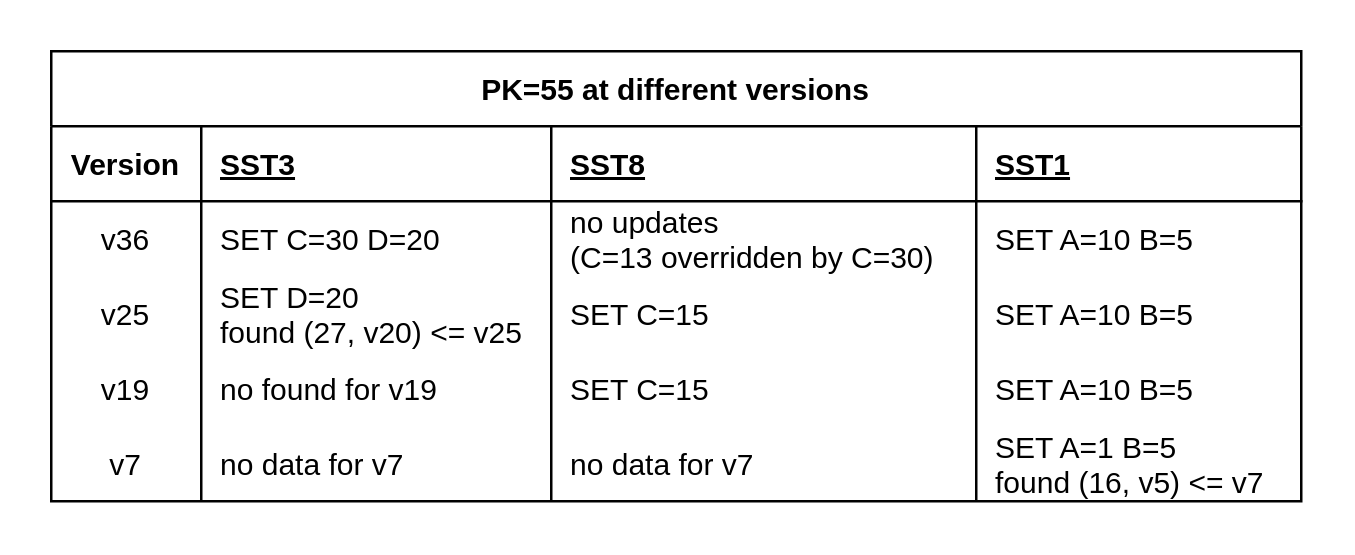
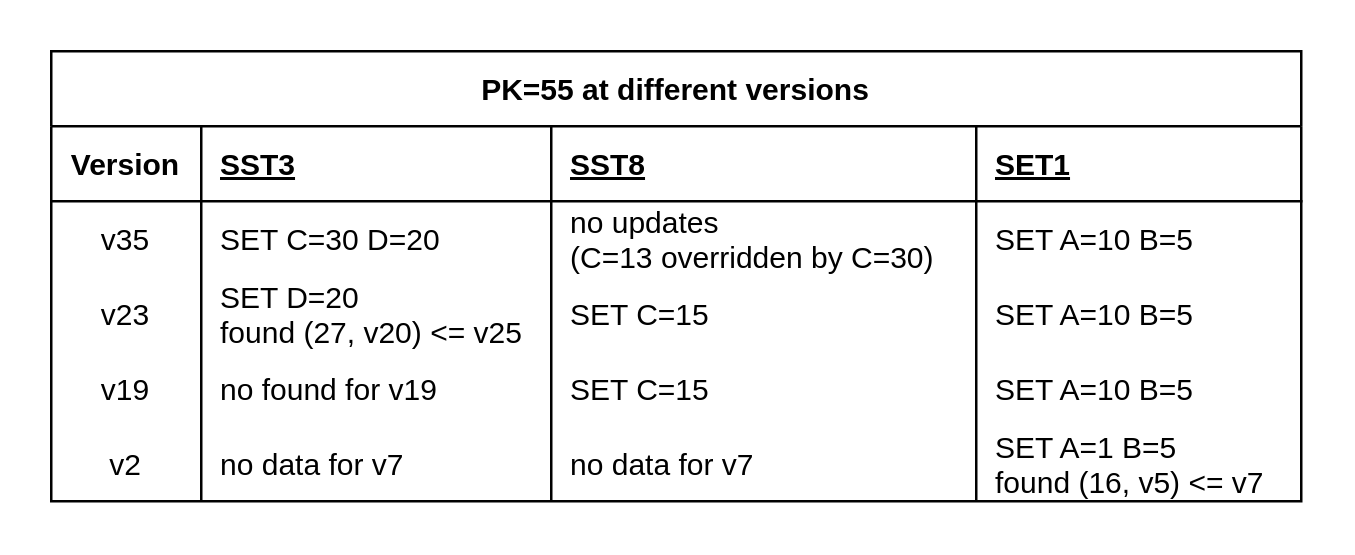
  <mxCell id="0" />
  <mxCell id="1" parent="0" />
  <mxCell id="2" value="PK=55 at different versions" style="shape=table;startSize=30;container=1;collapsible=1;childLayout=tableLayout;fixedRows=1;rowLines=0;fontStyle=1;align=center;resizeLast=1;" parent="1" vertex="1"><mxGeometry x="20" y="20" width="500" height="180" as="geometry" /></mxCell>
  <mxCell id="3" value="" style="shape=tableRow;horizontal=0;startSize=0;swimlaneHead=0;swimlaneBody=0;fillColor=none;collapsible=0;dropTarget=0;points=[[0,0.5],[1,0.5]];portConstraint=eastwest;top=0;left=0;right=0;bottom=1;" parent="2" vertex="1"><mxGeometry y="30" width="500" height="30" as="geometry" /></mxCell>
  <mxCell id="4" value="Version" style="shape=partialRectangle;connectable=0;fillColor=none;top=0;left=0;bottom=0;right=0;fontStyle=1;overflow=hidden;" parent="3" vertex="1"><mxGeometry width="60" height="30" as="geometry"><mxRectangle width="60" height="30" as="alternateBounds" /></mxGeometry></mxCell>
  <mxCell id="5" value="SST3" style="shape=partialRectangle;connectable=0;fillColor=none;top=0;left=0;bottom=0;right=0;align=left;spacingLeft=6;fontStyle=5;overflow=hidden;" parent="3" vertex="1"><mxGeometry x="60" width="140" height="30" as="geometry"><mxRectangle width="140" height="30" as="alternateBounds" /></mxGeometry></mxCell>
  <mxCell id="6" value="SST8" style="shape=partialRectangle;connectable=0;fillColor=none;top=0;left=0;bottom=0;right=0;align=left;spacingLeft=6;fontStyle=5;overflow=hidden;" parent="3" vertex="1"><mxGeometry x="200" width="170" height="30" as="geometry"><mxRectangle width="170" height="30" as="alternateBounds" /></mxGeometry></mxCell>
- <mxCell id="7" value="SST1" style="shape=partialRectangle;connectable=0;fillColor=none;top=0;left=0;bottom=0;right=0;align=left;spacingLeft=6;fontStyle=5;overflow=hidden;" parent="3" vertex="1"><mxGeometry x="370" width="130" height="30" as="geometry"><mxRectangle width="130" height="30" as="alternateBounds" /></mxGeometry></mxCell>
+ <mxCell id="7" value="SET1" style="shape=partialRectangle;connectable=0;fillColor=none;top=0;left=0;bottom=0;right=0;align=left;spacingLeft=6;fontStyle=5;overflow=hidden;" parent="3" vertex="1"><mxGeometry x="370" width="130" height="30" as="geometry"><mxRectangle width="130" height="30" as="alternateBounds" /></mxGeometry></mxCell>
  <mxCell id="8" value="" style="shape=tableRow;horizontal=0;startSize=0;swimlaneHead=0;swimlaneBody=0;fillColor=none;collapsible=0;dropTarget=0;points=[[0,0.5],[1,0.5]];portConstraint=eastwest;top=0;left=0;right=0;bottom=0;" parent="2" vertex="1"><mxGeometry y="60" width="500" height="30" as="geometry" /></mxCell>
- <mxCell id="9" value="v36" style="shape=partialRectangle;connectable=0;fillColor=none;top=0;left=0;bottom=0;right=0;editable=1;overflow=hidden;" parent="8" vertex="1"><mxGeometry width="60" height="30" as="geometry"><mxRectangle width="60" height="30" as="alternateBounds" /></mxGeometry></mxCell>
+ <mxCell id="9" value="v35" style="shape=partialRectangle;connectable=0;fillColor=none;top=0;left=0;bottom=0;right=0;editable=1;overflow=hidden;" parent="8" vertex="1"><mxGeometry width="60" height="30" as="geometry"><mxRectangle width="60" height="30" as="alternateBounds" /></mxGeometry></mxCell>
  <mxCell id="10" value="SET C=30 D=20" style="shape=partialRectangle;connectable=0;fillColor=none;top=0;left=0;bottom=0;right=0;align=left;spacingLeft=6;overflow=hidden;" parent="8" vertex="1"><mxGeometry x="60" width="140" height="30" as="geometry"><mxRectangle width="140" height="30" as="alternateBounds" /></mxGeometry></mxCell>
  <mxCell id="11" value="no updates&#10;(C=13 overridden by C=30)" style="shape=partialRectangle;connectable=0;fillColor=none;top=0;left=0;bottom=0;right=0;align=left;spacingLeft=6;overflow=hidden;" parent="8" vertex="1"><mxGeometry x="200" width="170" height="30" as="geometry"><mxRectangle width="170" height="30" as="alternateBounds" /></mxGeometry></mxCell>
  <mxCell id="12" value="SET A=10 B=5" style="shape=partialRectangle;connectable=0;fillColor=none;top=0;left=0;bottom=0;right=0;align=left;spacingLeft=6;overflow=hidden;" parent="8" vertex="1"><mxGeometry x="370" width="130" height="30" as="geometry"><mxRectangle width="130" height="30" as="alternateBounds" /></mxGeometry></mxCell>
  <mxCell id="13" value="" style="shape=tableRow;horizontal=0;startSize=0;swimlaneHead=0;swimlaneBody=0;fillColor=none;collapsible=0;dropTarget=0;points=[[0,0.5],[1,0.5]];portConstraint=eastwest;top=0;left=0;right=0;bottom=0;" parent="2" vertex="1"><mxGeometry y="90" width="500" height="30" as="geometry" /></mxCell>
- <mxCell id="14" value="v25" style="shape=partialRectangle;connectable=0;fillColor=none;top=0;left=0;bottom=0;right=0;editable=1;overflow=hidden;" parent="13" vertex="1"><mxGeometry width="60" height="30" as="geometry"><mxRectangle width="60" height="30" as="alternateBounds" /></mxGeometry></mxCell>
+ <mxCell id="14" value="v23" style="shape=partialRectangle;connectable=0;fillColor=none;top=0;left=0;bottom=0;right=0;editable=1;overflow=hidden;" parent="13" vertex="1"><mxGeometry width="60" height="30" as="geometry"><mxRectangle width="60" height="30" as="alternateBounds" /></mxGeometry></mxCell>
  <mxCell id="15" value="SET D=20&#10;found (27, v20) &lt;= v25" style="shape=partialRectangle;connectable=0;fillColor=none;top=0;left=0;bottom=0;right=0;align=left;spacingLeft=6;overflow=hidden;" parent="13" vertex="1"><mxGeometry x="60" width="140" height="30" as="geometry"><mxRectangle width="140" height="30" as="alternateBounds" /></mxGeometry></mxCell>
  <mxCell id="16" value="SET C=15" style="shape=partialRectangle;connectable=0;fillColor=none;top=0;left=0;bottom=0;right=0;align=left;spacingLeft=6;overflow=hidden;" parent="13" vertex="1"><mxGeometry x="200" width="170" height="30" as="geometry"><mxRectangle width="170" height="30" as="alternateBounds" /></mxGeometry></mxCell>
  <mxCell id="17" value="SET A=10 B=5" style="shape=partialRectangle;connectable=0;fillColor=none;top=0;left=0;bottom=0;right=0;align=left;spacingLeft=6;overflow=hidden;" parent="13" vertex="1"><mxGeometry x="370" width="130" height="30" as="geometry"><mxRectangle width="130" height="30" as="alternateBounds" /></mxGeometry></mxCell>
  <mxCell id="18" value="" style="shape=tableRow;horizontal=0;startSize=0;swimlaneHead=0;swimlaneBody=0;fillColor=none;collapsible=0;dropTarget=0;points=[[0,0.5],[1,0.5]];portConstraint=eastwest;top=0;left=0;right=0;bottom=0;" parent="2" vertex="1"><mxGeometry y="120" width="500" height="30" as="geometry" /></mxCell>
  <mxCell id="19" value="v19" style="shape=partialRectangle;connectable=0;fillColor=none;top=0;left=0;bottom=0;right=0;editable=1;overflow=hidden;" parent="18" vertex="1"><mxGeometry width="60" height="30" as="geometry"><mxRectangle width="60" height="30" as="alternateBounds" /></mxGeometry></mxCell>
  <mxCell id="20" value="no found for v19" style="shape=partialRectangle;connectable=0;fillColor=none;top=0;left=0;bottom=0;right=0;align=left;spacingLeft=6;overflow=hidden;" parent="18" vertex="1"><mxGeometry x="60" width="140" height="30" as="geometry"><mxRectangle width="140" height="30" as="alternateBounds" /></mxGeometry></mxCell>
  <mxCell id="21" value="SET C=15" style="shape=partialRectangle;connectable=0;fillColor=none;top=0;left=0;bottom=0;right=0;align=left;spacingLeft=6;overflow=hidden;" parent="18" vertex="1"><mxGeometry x="200" width="170" height="30" as="geometry"><mxRectangle width="170" height="30" as="alternateBounds" /></mxGeometry></mxCell>
  <mxCell id="22" value="SET A=10 B=5" style="shape=partialRectangle;connectable=0;fillColor=none;top=0;left=0;bottom=0;right=0;align=left;spacingLeft=6;overflow=hidden;" parent="18" vertex="1"><mxGeometry x="370" width="130" height="30" as="geometry"><mxRectangle width="130" height="30" as="alternateBounds" /></mxGeometry></mxCell>
  <mxCell id="23" style="shape=tableRow;horizontal=0;startSize=0;swimlaneHead=0;swimlaneBody=0;fillColor=none;collapsible=0;dropTarget=0;points=[[0,0.5],[1,0.5]];portConstraint=eastwest;top=0;left=0;right=0;bottom=0;" parent="2" vertex="1"><mxGeometry y="150" width="500" height="30" as="geometry" /></mxCell>
- <mxCell id="24" value="v7" style="shape=partialRectangle;connectable=0;fillColor=none;top=0;left=0;bottom=0;right=0;editable=1;overflow=hidden;" parent="23" vertex="1"><mxGeometry width="60" height="30" as="geometry"><mxRectangle width="60" height="30" as="alternateBounds" /></mxGeometry></mxCell>
+ <mxCell id="24" value="v2" style="shape=partialRectangle;connectable=0;fillColor=none;top=0;left=0;bottom=0;right=0;editable=1;overflow=hidden;" parent="23" vertex="1"><mxGeometry width="60" height="30" as="geometry"><mxRectangle width="60" height="30" as="alternateBounds" /></mxGeometry></mxCell>
  <mxCell id="25" value="no data for v7" style="shape=partialRectangle;connectable=0;fillColor=none;top=0;left=0;bottom=0;right=0;align=left;spacingLeft=6;overflow=hidden;" parent="23" vertex="1"><mxGeometry x="60" width="140" height="30" as="geometry"><mxRectangle width="140" height="30" as="alternateBounds" /></mxGeometry></mxCell>
  <mxCell id="26" value="no data for v7" style="shape=partialRectangle;connectable=0;fillColor=none;top=0;left=0;bottom=0;right=0;align=left;spacingLeft=6;overflow=hidden;" parent="23" vertex="1"><mxGeometry x="200" width="170" height="30" as="geometry"><mxRectangle width="170" height="30" as="alternateBounds" /></mxGeometry></mxCell>
  <mxCell id="27" value="SET A=1 B=5&#10;found (16, v5) &lt;= v7" style="shape=partialRectangle;connectable=0;fillColor=none;top=0;left=0;bottom=0;right=0;align=left;spacingLeft=6;overflow=hidden;" parent="23" vertex="1"><mxGeometry x="370" width="130" height="30" as="geometry"><mxRectangle width="130" height="30" as="alternateBounds" /></mxGeometry></mxCell>
